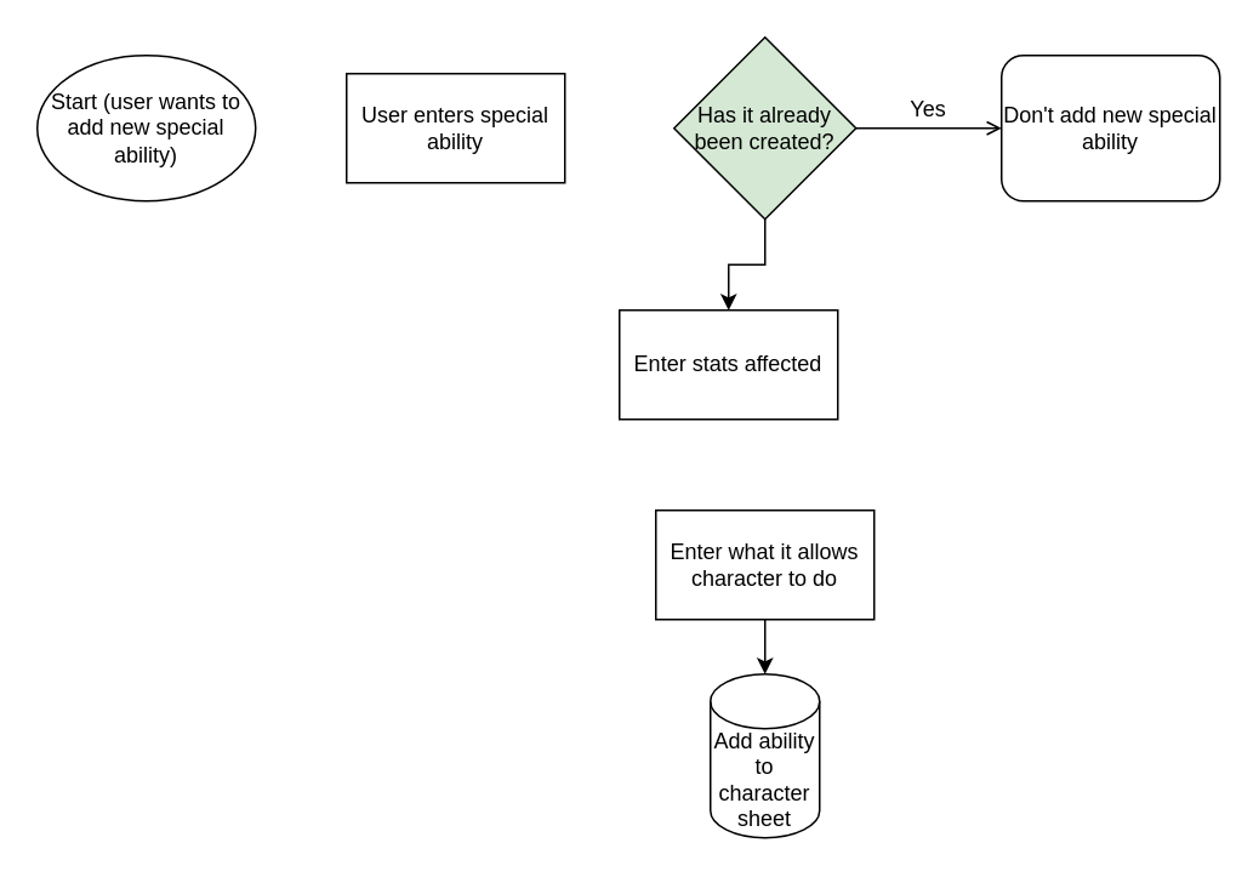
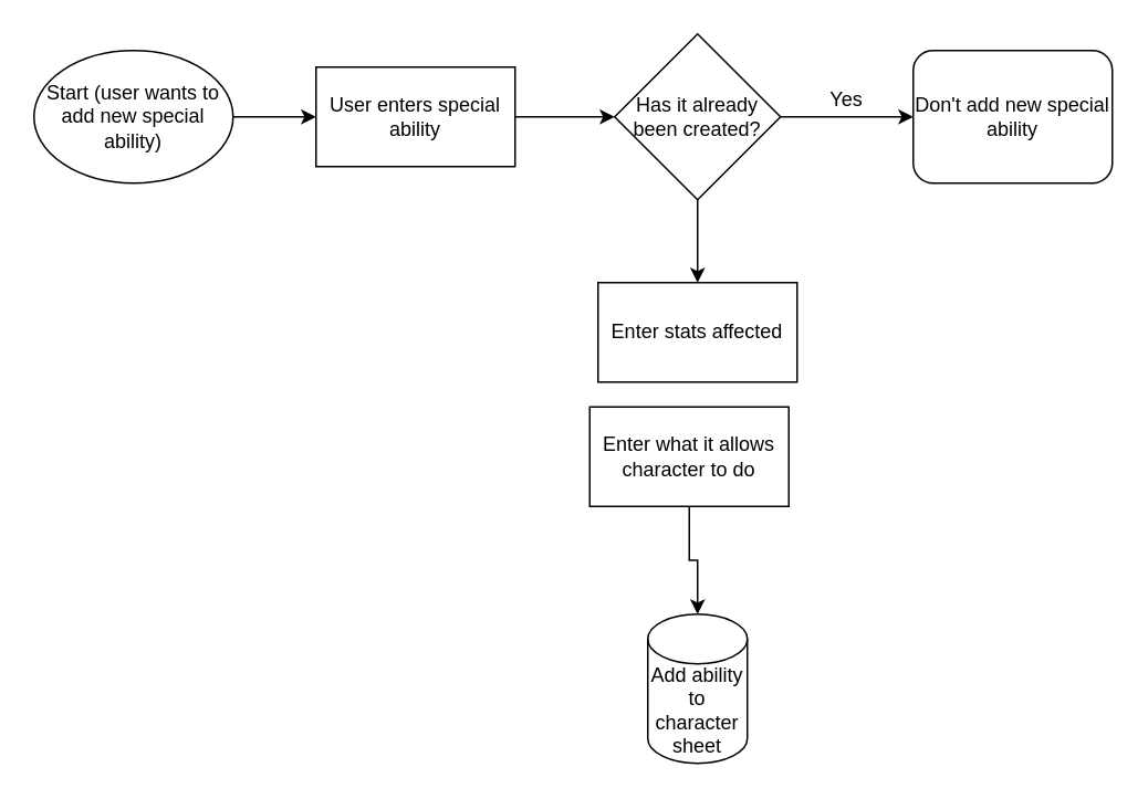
  <mxCell id="0" />
  <mxCell id="1" parent="0" />
+ <mxCell id="2" style="edgeStyle=orthogonalEdgeStyle;rounded=0;orthogonalLoop=1;jettySize=auto;html=1;" parent="1" source="3" target="8" edge="1"><mxGeometry relative="1" as="geometry" /></mxCell>
  <mxCell id="3" value="Start (user wants to add new special ability)" style="ellipse;whiteSpace=wrap;html=1;" parent="1" vertex="1"><mxGeometry x="20" y="30" width="120" height="80" as="geometry" /></mxCell>
- <mxCell id="4" value="Enter stats affected" style="rounded=0;whiteSpace=wrap;html=1;" parent="1" vertex="1"><mxGeometry x="340" y="170" width="120" height="60" as="geometry" /></mxCell>
+ <mxCell id="4" value="Enter stats affected" style="rounded=0;whiteSpace=wrap;html=1;" parent="1" vertex="1"><mxGeometry x="360" y="170" width="120" height="60" as="geometry" /></mxCell>
  <mxCell id="5" style="edgeStyle=orthogonalEdgeStyle;rounded=0;orthogonalLoop=1;jettySize=auto;html=1;" parent="1" source="6" target="14" edge="1"><mxGeometry relative="1" as="geometry" /></mxCell>
- <mxCell id="6" value="Enter what it allows character to do" style="rounded=0;whiteSpace=wrap;html=1;" parent="1" vertex="1"><mxGeometry x="360" y="280" width="120" height="60" as="geometry" /></mxCell>
+ <mxCell id="6" value="Enter what it allows character to do" style="rounded=0;whiteSpace=wrap;html=1;" parent="1" vertex="1"><mxGeometry x="355" y="245" width="120" height="60" as="geometry" /></mxCell>
+ <mxCell id="7" style="edgeStyle=orthogonalEdgeStyle;rounded=0;orthogonalLoop=1;jettySize=auto;html=1;" parent="1" source="8" target="11" edge="1"><mxGeometry relative="1" as="geometry" /></mxCell>
  <mxCell id="8" value="User enters special ability" style="rounded=0;whiteSpace=wrap;html=1;" parent="1" vertex="1"><mxGeometry x="190" y="40" width="120" height="60" as="geometry" /></mxCell>
- <mxCell id="9" style="edgeStyle=orthogonalEdgeStyle;rounded=0;orthogonalLoop=1;jettySize=auto;html=1;endArrow=open;" parent="1" source="11" target="12" edge="1"><mxGeometry relative="1" as="geometry" /></mxCell>
+ <mxCell id="9" style="edgeStyle=orthogonalEdgeStyle;rounded=0;orthogonalLoop=1;jettySize=auto;html=1;" parent="1" source="11" target="12" edge="1"><mxGeometry relative="1" as="geometry" /></mxCell>
  <mxCell id="10" style="edgeStyle=orthogonalEdgeStyle;rounded=0;orthogonalLoop=1;jettySize=auto;html=1;" parent="1" source="11" target="4" edge="1"><mxGeometry relative="1" as="geometry" /></mxCell>
- <mxCell id="11" value="Has it already been created?" style="rhombus;whiteSpace=wrap;html=1;fillColor=#d5e8d4;" parent="1" vertex="1"><mxGeometry x="370" y="20" width="100" height="100" as="geometry" /></mxCell>
+ <mxCell id="11" value="Has it already been created?" style="rhombus;whiteSpace=wrap;html=1;" parent="1" vertex="1"><mxGeometry x="370" y="20" width="100" height="100" as="geometry" /></mxCell>
  <mxCell id="12" value="Don't add new special ability" style="whiteSpace=wrap;html=1;rounded=1;" parent="1" vertex="1"><mxGeometry x="550" y="30" width="120" height="80" as="geometry" /></mxCell>
  <mxCell id="13" value="Yes" style="text;html=1;strokeColor=none;fillColor=none;align=center;verticalAlign=middle;whiteSpace=wrap;rounded=0;" parent="1" vertex="1"><mxGeometry x="490" y="50" width="40" height="20" as="geometry" /></mxCell>
  <mxCell id="14" value="Add ability to character sheet" style="shape=cylinder3;whiteSpace=wrap;html=1;boundedLbl=1;backgroundOutline=1;size=15;" parent="1" vertex="1"><mxGeometry x="390" y="370" width="60" height="90" as="geometry" /></mxCell>
